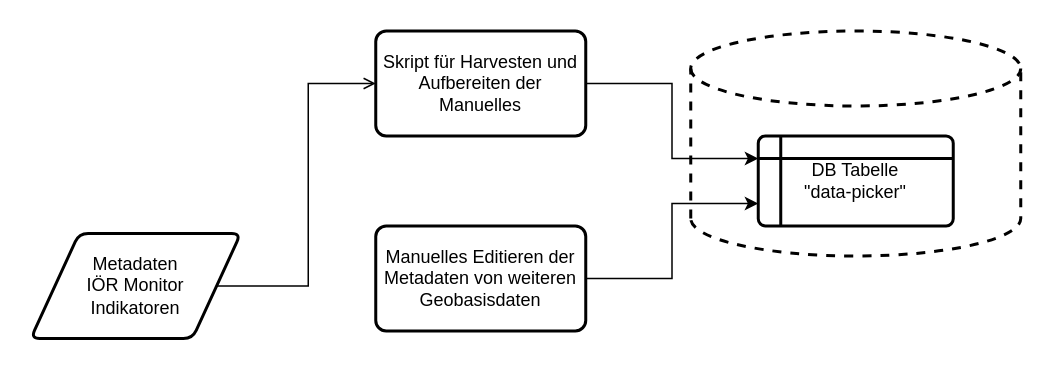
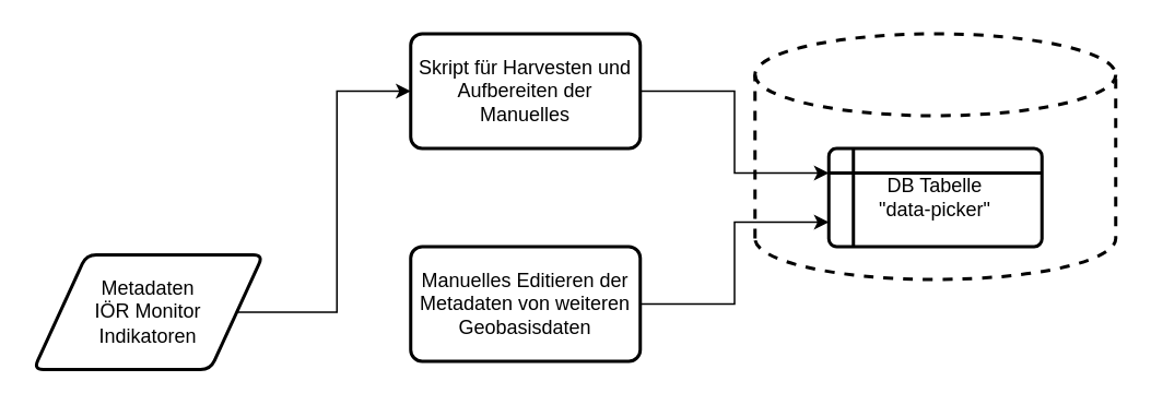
  <mxCell id="0" />
  <mxCell id="1" parent="0" />
  <mxCell id="2" value="" style="strokeWidth=2;html=1;shape=mxgraph.flowchart.database;whiteSpace=wrap;dashed=1;" vertex="1" parent="1"><mxGeometry x="460" y="20" width="220" height="150" as="geometry" /></mxCell>
- <mxCell id="3" style="edgeStyle=orthogonalEdgeStyle;rounded=0;orthogonalLoop=1;jettySize=auto;html=1;exitX=1;exitY=0.5;exitDx=0;exitDy=0;entryX=0;entryY=0.5;entryDx=0;entryDy=0;endArrow=open;" edge="1" parent="1" source="4" target="7"><mxGeometry relative="1" as="geometry" /></mxCell>
+ <mxCell id="3" style="edgeStyle=orthogonalEdgeStyle;rounded=0;orthogonalLoop=1;jettySize=auto;html=1;exitX=1;exitY=0.5;exitDx=0;exitDy=0;entryX=0;entryY=0.5;entryDx=0;entryDy=0;" edge="1" parent="1" source="4" target="7"><mxGeometry relative="1" as="geometry" /></mxCell>
  <mxCell id="4" value="&lt;div&gt;Metadaten&lt;/div&gt;&lt;div&gt;IÖR Monitor&lt;/div&gt;&lt;div&gt;Indikatoren&lt;br&gt;&lt;/div&gt;" style="shape=parallelogram;html=1;strokeWidth=2;perimeter=parallelogramPerimeter;whiteSpace=wrap;rounded=1;arcSize=12;size=0.23;" vertex="1" parent="1"><mxGeometry x="20" y="155" width="140" height="70" as="geometry" /></mxCell>
  <mxCell id="5" value="&lt;div&gt;DB Tabelle&lt;/div&gt;&lt;div&gt;&quot;data-picker&quot;&lt;br&gt;&lt;/div&gt;" style="shape=internalStorage;whiteSpace=wrap;html=1;dx=15;dy=15;rounded=1;arcSize=8;strokeWidth=2;strokeColor=#000000;" vertex="1" parent="1"><mxGeometry x="505" y="90" width="130" height="60" as="geometry" /></mxCell>
  <mxCell id="6" style="edgeStyle=orthogonalEdgeStyle;rounded=0;orthogonalLoop=1;jettySize=auto;html=1;exitX=1;exitY=0.5;exitDx=0;exitDy=0;entryX=0;entryY=0.25;entryDx=0;entryDy=0;" edge="1" parent="1" source="7" target="5"><mxGeometry relative="1" as="geometry" /></mxCell>
  <mxCell id="7" value="Skript für Harvesten und Aufbereiten der Manuelles" style="rounded=1;whiteSpace=wrap;html=1;absoluteArcSize=1;arcSize=14;strokeWidth=2;" vertex="1" parent="1"><mxGeometry x="250" y="20" width="140" height="70" as="geometry" /></mxCell>
  <mxCell id="8" style="edgeStyle=orthogonalEdgeStyle;rounded=0;orthogonalLoop=1;jettySize=auto;html=1;exitX=1;exitY=0.5;exitDx=0;exitDy=0;entryX=0;entryY=0.75;entryDx=0;entryDy=0;" edge="1" parent="1" source="9" target="5"><mxGeometry relative="1" as="geometry" /></mxCell>
  <mxCell id="9" value="Manuelles Editieren der Metadaten von weiteren Geobasisdaten" style="rounded=1;whiteSpace=wrap;html=1;absoluteArcSize=1;arcSize=14;strokeWidth=2;" vertex="1" parent="1"><mxGeometry x="250" y="150" width="140" height="70" as="geometry" /></mxCell>
